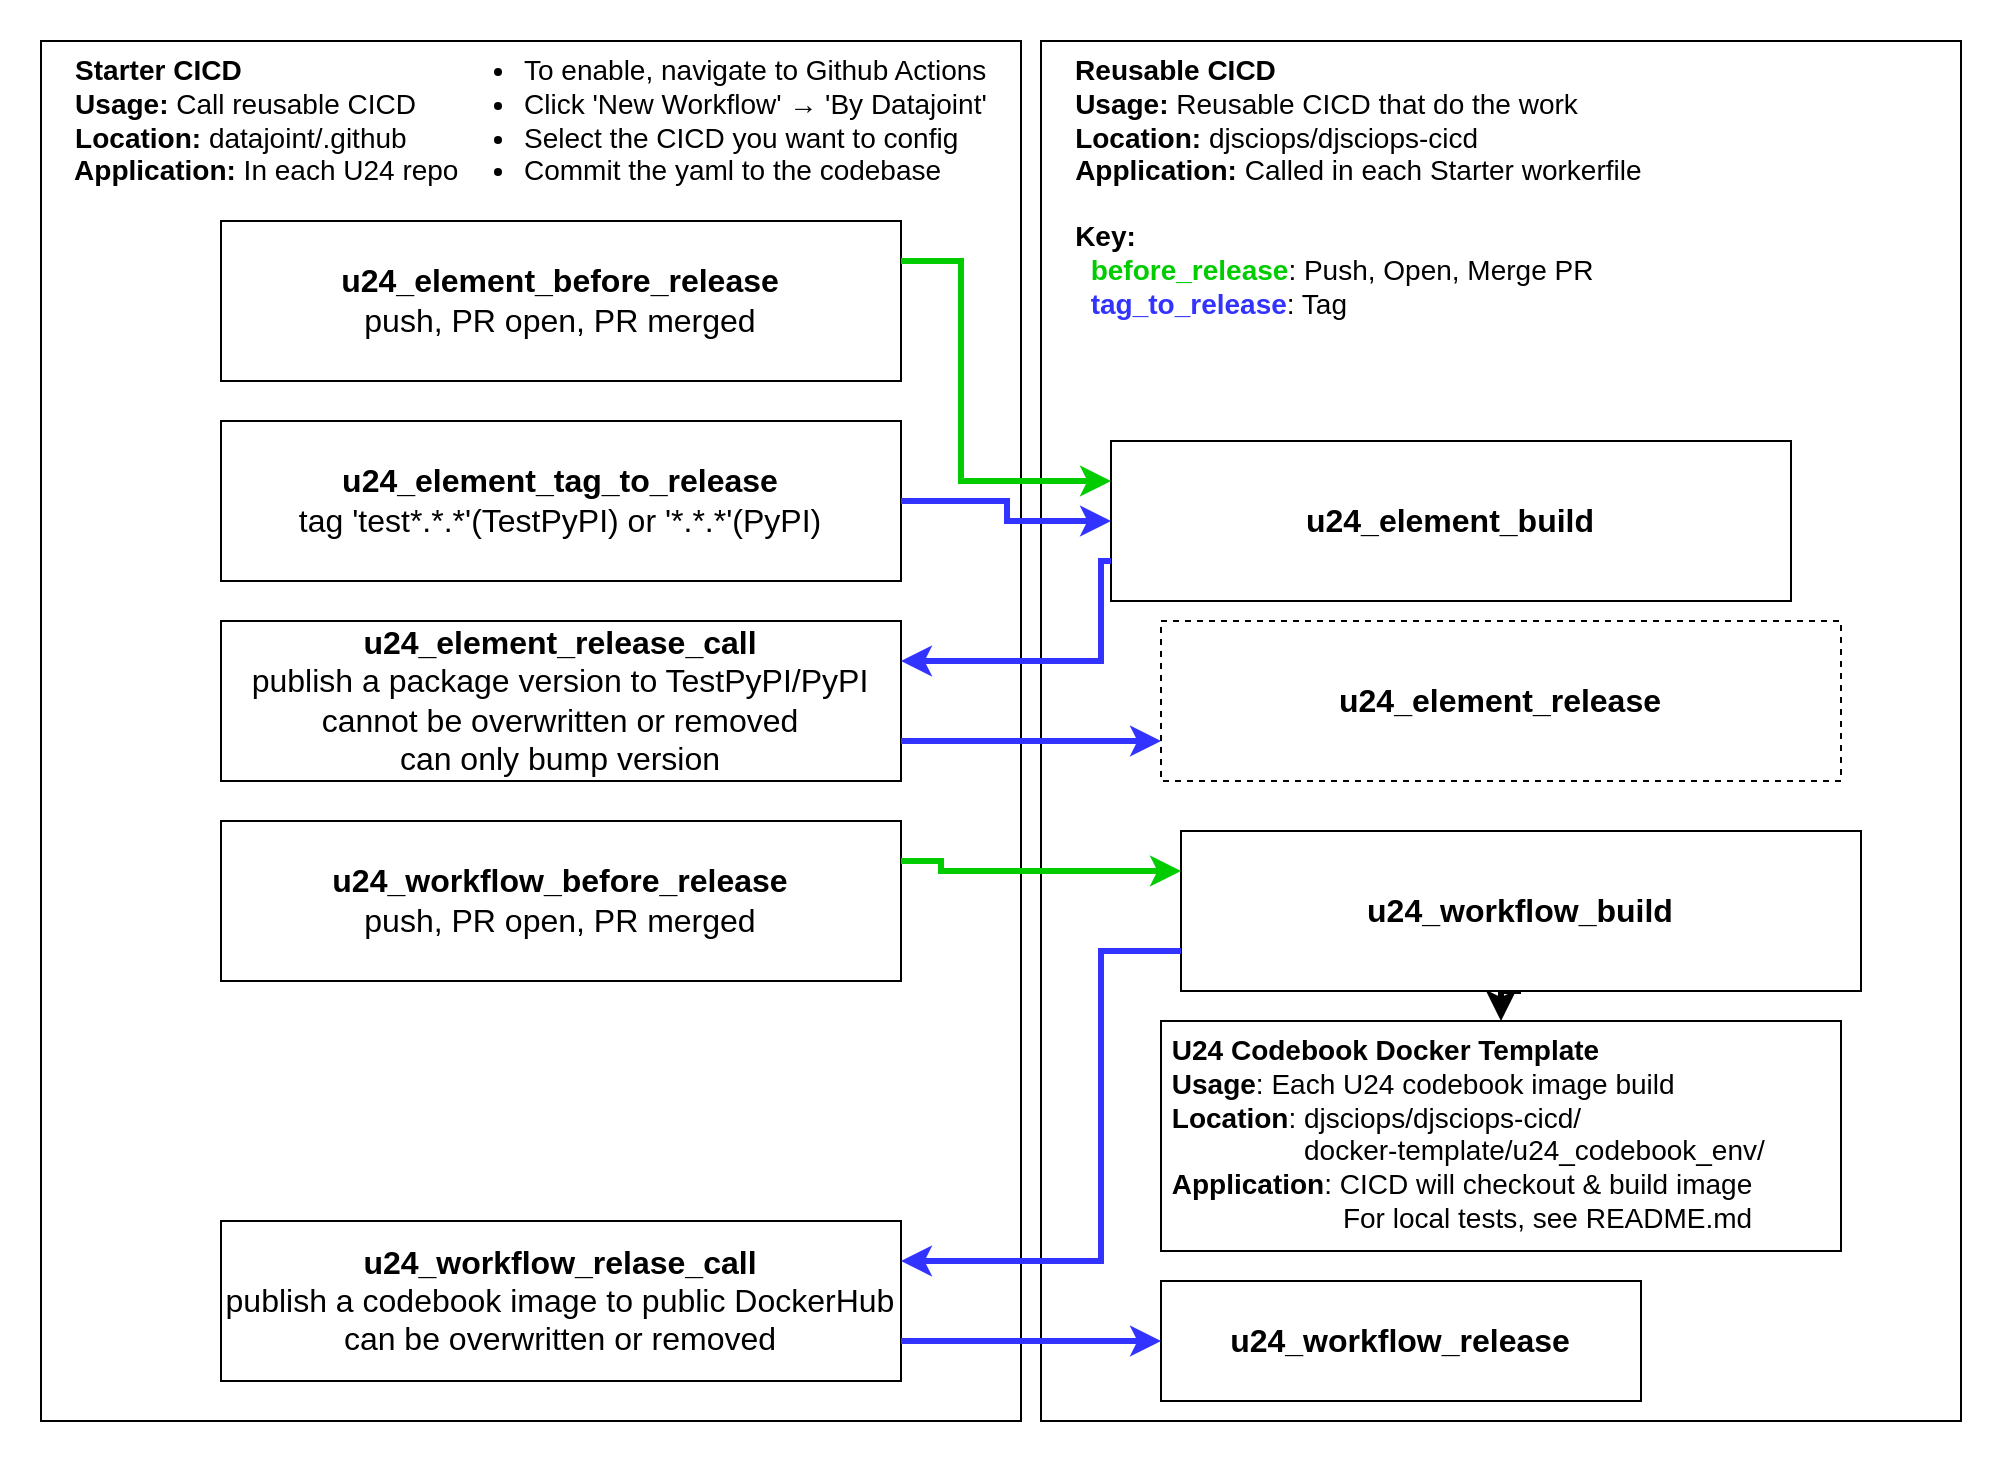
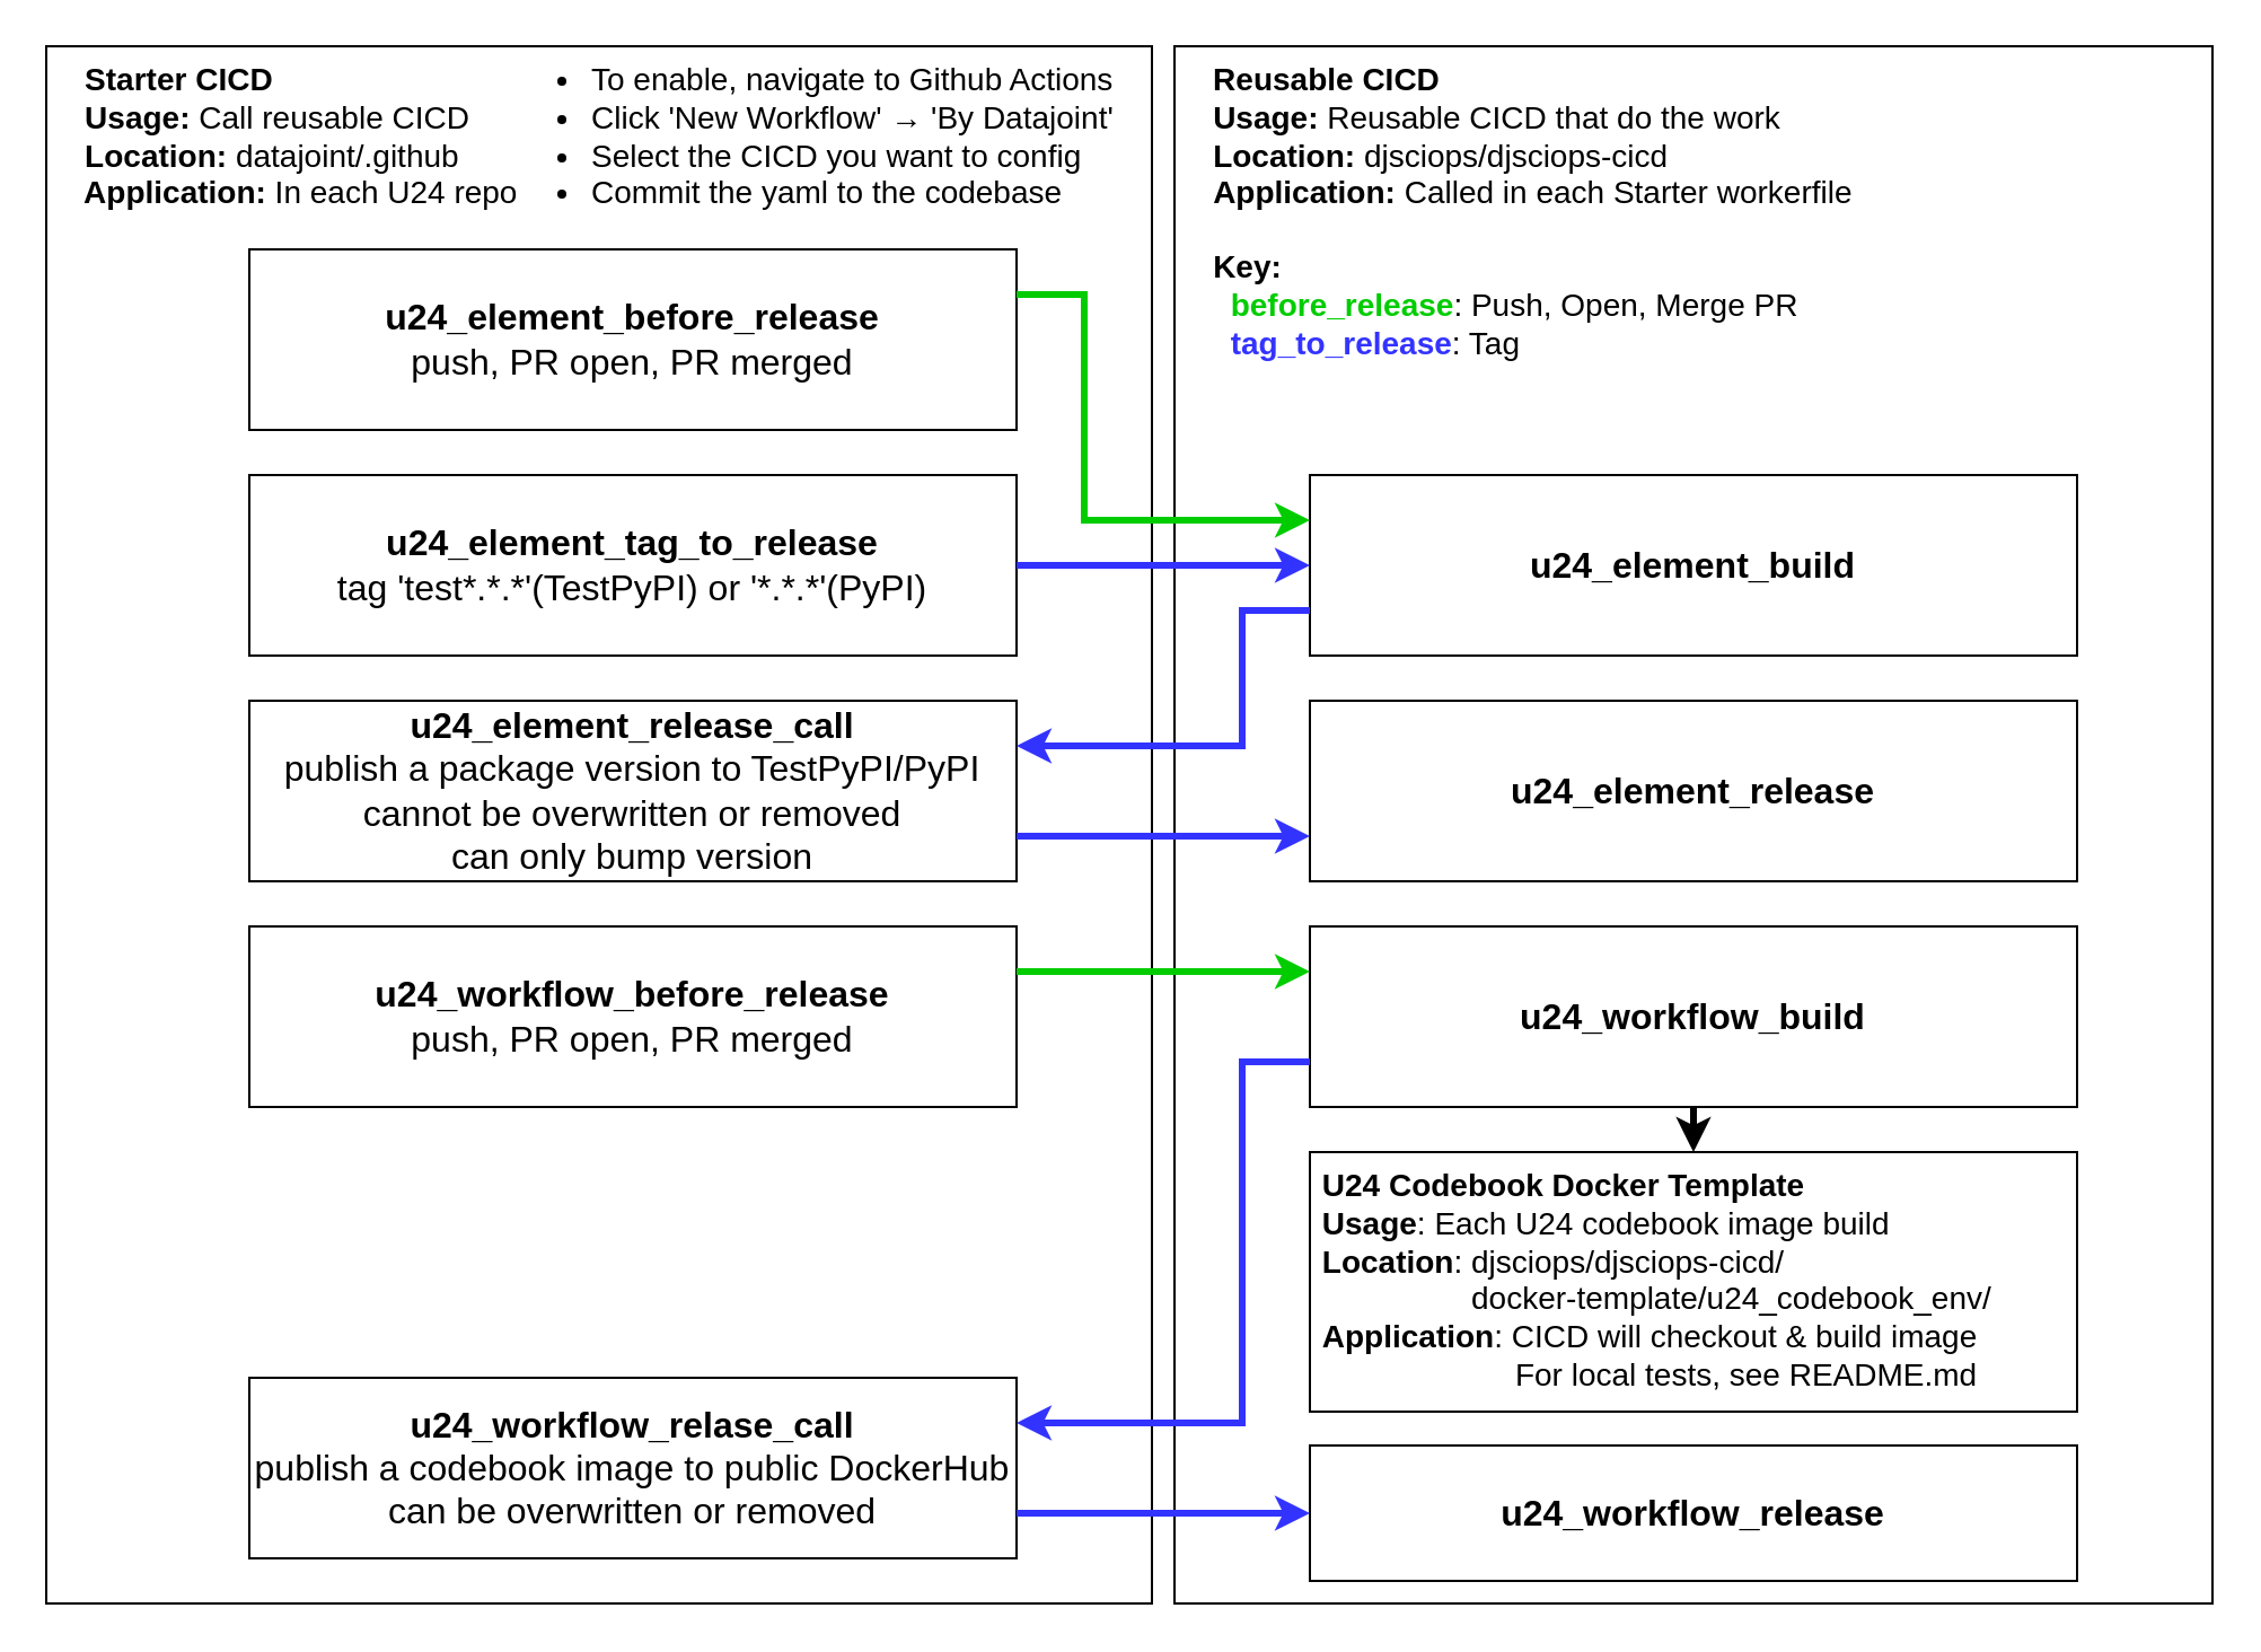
  <mxCell id="0" />
  <mxCell id="1" parent="0" />
  <mxCell id="2" value="&lt;font style=&quot;font-size: 14px;&quot;&gt;&lt;b style=&quot;&quot;&gt;&lt;font style=&quot;font-size: 14px;&quot;&gt;&amp;nbsp; &amp;nbsp; Starter CICD&lt;/font&gt;&lt;/b&gt;&lt;br&gt;&lt;b style=&quot;&quot;&gt;&amp;nbsp; &amp;nbsp;&amp;nbsp;Usage:&lt;/b&gt; Call reusable CICD&lt;br&gt;&lt;b style=&quot;&quot;&gt;&amp;nbsp; &amp;nbsp; Location:&lt;/b&gt; datajoint/.github&lt;br&gt;&lt;b style=&quot;&quot;&gt;&amp;nbsp; &amp;nbsp; Application:&lt;/b&gt;&amp;nbsp;In each U24 repo&lt;br&gt;&lt;/font&gt;" style="rounded=0;whiteSpace=wrap;html=1;align=left;verticalAlign=top;" vertex="1" parent="1"><mxGeometry x="20" y="20" width="490" height="690" as="geometry" /></mxCell>
  <mxCell id="3" value="&lt;font style=&quot;font-size: 14px;&quot;&gt;&lt;b&gt;&lt;font style=&quot;font-size: 14px;&quot;&gt;&amp;nbsp; &amp;nbsp; Reusable CICD&lt;/font&gt;&lt;/b&gt;&lt;br&gt;&lt;b&gt;&amp;nbsp; &amp;nbsp;&amp;nbsp;&lt;/b&gt;&lt;b&gt;Usage:&lt;/b&gt; Reusable CICD that do the work&lt;br&gt;&lt;b&gt;&amp;nbsp; &amp;nbsp;&amp;nbsp;&lt;/b&gt;&lt;b&gt;Location:&lt;/b&gt; djsciops/djsciops-cicd&lt;br&gt;&lt;b&gt;&amp;nbsp; &amp;nbsp;&amp;nbsp;&lt;/b&gt;&lt;b&gt;Application: &lt;/b&gt;Called in each Starter workerfile&lt;/font&gt;" style="rounded=0;whiteSpace=wrap;html=1;align=left;verticalAlign=top;" vertex="1" parent="1"><mxGeometry x="520" y="20" width="460" height="690" as="geometry" /></mxCell>
  <mxCell id="4" value="&lt;b&gt;u24_element_before_release&lt;/b&gt;&lt;br&gt;push, PR open, PR merged" style="rounded=0;whiteSpace=wrap;html=1;fontSize=16;" vertex="1" parent="1"><mxGeometry x="110" y="110" width="340" height="80" as="geometry" /></mxCell>
  <mxCell id="5" value="&lt;b&gt;u24_element_tag_to_release&lt;/b&gt;&lt;br&gt;tag 'test*.*.*'(TestPyPI) or '*.*.*'(PyPI)" style="rounded=0;whiteSpace=wrap;html=1;fontSize=16;" vertex="1" parent="1"><mxGeometry x="110" y="210" width="340" height="80" as="geometry" /></mxCell>
  <mxCell id="6" value="&lt;b&gt;u24_element_release_call&lt;/b&gt;&lt;br&gt;publish a package version to TestPyPI/PyPI&lt;br&gt;cannot be overwritten or removed&lt;br&gt;can only bump version" style="rounded=0;whiteSpace=wrap;html=1;fontSize=16;" vertex="1" parent="1"><mxGeometry x="110" y="310" width="340" height="80" as="geometry" /></mxCell>
- <mxCell id="7" value="&lt;b&gt;u24_element_build&lt;/b&gt;" style="rounded=0;whiteSpace=wrap;html=1;fontSize=16;" vertex="1" parent="1"><mxGeometry x="555" y="220" width="340" height="80" as="geometry" /></mxCell>
- <mxCell id="8" value="&lt;b&gt;u24_element_release&lt;/b&gt;" style="rounded=0;whiteSpace=wrap;html=1;fontSize=16;dashed=1;" vertex="1" parent="1"><mxGeometry x="580" y="310" width="340" height="80" as="geometry" /></mxCell>
+ <mxCell id="7" value="&lt;b&gt;u24_element_build&lt;/b&gt;" style="rounded=0;whiteSpace=wrap;html=1;fontSize=16;" vertex="1" parent="1"><mxGeometry x="580" y="210" width="340" height="80" as="geometry" /></mxCell>
+ <mxCell id="8" value="&lt;b&gt;u24_element_release&lt;/b&gt;" style="rounded=0;whiteSpace=wrap;html=1;fontSize=16;" vertex="1" parent="1"><mxGeometry x="580" y="310" width="340" height="80" as="geometry" /></mxCell>
  <mxCell id="9" value="" style="endArrow=classic;html=1;rounded=0;fontSize=16;fontColor=#000000;exitX=1;exitY=0.25;exitDx=0;exitDy=0;strokeColor=#00CC00;entryX=0;entryY=0.25;entryDx=0;entryDy=0;strokeWidth=3;edgeStyle=elbowEdgeStyle;" edge="1" parent="1" source="4" target="7"><mxGeometry width="50" height="50" relative="1" as="geometry"><mxPoint x="630" y="360" as="sourcePoint" /><mxPoint x="680" y="170" as="targetPoint" /><Array as="points"><mxPoint x="480" y="190" /></Array></mxGeometry></mxCell>
  <mxCell id="10" value="" style="endArrow=classic;html=1;rounded=0;fontSize=16;fontColor=#000000;exitX=1;exitY=0.5;exitDx=0;exitDy=0;strokeColor=#3333FF;entryX=0;entryY=0.5;entryDx=0;entryDy=0;strokeWidth=3;edgeStyle=elbowEdgeStyle;" edge="1" parent="1" source="5" target="7"><mxGeometry width="50" height="50" relative="1" as="geometry"><mxPoint x="650" y="217.5" as="sourcePoint" /><mxPoint x="730" y="217.5" as="targetPoint" /></mxGeometry></mxCell>
  <mxCell id="11" value="" style="endArrow=classic;html=1;rounded=0;fontSize=16;fontColor=#000000;exitX=0;exitY=0.75;exitDx=0;exitDy=0;strokeColor=#3333FF;entryX=1;entryY=0.25;entryDx=0;entryDy=0;strokeWidth=3;edgeStyle=elbowEdgeStyle;" edge="1" parent="1" source="7" target="6"><mxGeometry width="50" height="50" relative="1" as="geometry"><mxPoint x="650" y="280" as="sourcePoint" /><mxPoint x="730" y="217.5" as="targetPoint" /><Array as="points"><mxPoint x="550" y="300" /></Array></mxGeometry></mxCell>
  <mxCell id="12" value="" style="endArrow=classic;html=1;rounded=0;fontSize=16;fontColor=#000000;strokeColor=#3333FF;exitX=1;exitY=0.75;exitDx=0;exitDy=0;entryX=0;entryY=0.75;entryDx=0;entryDy=0;strokeWidth=3;edgeStyle=elbowEdgeStyle;" edge="1" parent="1" source="6" target="8"><mxGeometry width="50" height="50" relative="1" as="geometry"><mxPoint x="590" y="470" as="sourcePoint" /><mxPoint x="640" y="420" as="targetPoint" /></mxGeometry></mxCell>
  <mxCell id="13" value="&lt;b&gt;u24_workflow_before_release&lt;/b&gt;&lt;br&gt;push, PR open, PR merged" style="rounded=0;whiteSpace=wrap;html=1;fontSize=16;" vertex="1" parent="1"><mxGeometry x="110" y="410" width="340" height="80" as="geometry" /></mxCell>
  <mxCell id="14" value="&lt;b&gt;u24_workflow_relase_call&lt;/b&gt;&lt;br&gt;publish a codebook image to public DockerHub&lt;br&gt;can be overwritten or removed" style="rounded=0;whiteSpace=wrap;html=1;fontSize=16;" vertex="1" parent="1"><mxGeometry x="110" y="610" width="340" height="80" as="geometry" /></mxCell>
  <mxCell id="15" style="edgeStyle=orthogonalEdgeStyle;rounded=0;orthogonalLoop=1;jettySize=auto;html=1;exitX=0.5;exitY=1;exitDx=0;exitDy=0;fontSize=14;fontColor=#000000;strokeColor=#000000;strokeWidth=3;entryX=0.5;entryY=0;entryDx=0;entryDy=0;" edge="1" parent="1" source="16" target="21"><mxGeometry relative="1" as="geometry" /></mxCell>
- <mxCell id="16" value="&lt;b&gt;u24_workflow_build&lt;/b&gt;" style="rounded=0;whiteSpace=wrap;html=1;fontSize=16;" vertex="1" parent="1"><mxGeometry x="590" y="415" width="340" height="80" as="geometry" /></mxCell>
- <mxCell id="17" value="&lt;b&gt;u24_workflow_release&lt;/b&gt;" style="rounded=0;whiteSpace=wrap;html=1;fontSize=16;" vertex="1" parent="1"><mxGeometry x="580" y="640" width="240" height="60" as="geometry" /></mxCell>
+ <mxCell id="16" value="&lt;b&gt;u24_workflow_build&lt;/b&gt;" style="rounded=0;whiteSpace=wrap;html=1;fontSize=16;" vertex="1" parent="1"><mxGeometry x="580" y="410" width="340" height="80" as="geometry" /></mxCell>
+ <mxCell id="17" value="&lt;b&gt;u24_workflow_release&lt;/b&gt;" style="rounded=0;whiteSpace=wrap;html=1;fontSize=16;" vertex="1" parent="1"><mxGeometry x="580" y="640" width="340" height="60" as="geometry" /></mxCell>
  <mxCell id="18" value="" style="endArrow=classic;html=1;rounded=0;fontSize=16;fontColor=#000000;exitX=1;exitY=0.25;exitDx=0;exitDy=0;strokeColor=#00CC00;entryX=0;entryY=0.25;entryDx=0;entryDy=0;strokeWidth=3;edgeStyle=elbowEdgeStyle;" edge="1" parent="1" target="16" source="13"><mxGeometry width="50" height="50" relative="1" as="geometry"><mxPoint x="640" y="446.25" as="sourcePoint" /><mxPoint x="680" y="420" as="targetPoint" /><Array as="points"><mxPoint x="470" y="440" /></Array></mxGeometry></mxCell>
  <mxCell id="19" value="" style="endArrow=classic;html=1;rounded=0;fontSize=16;fontColor=#000000;exitX=0;exitY=0.75;exitDx=0;exitDy=0;strokeColor=#3333FF;entryX=1;entryY=0.25;entryDx=0;entryDy=0;strokeWidth=3;edgeStyle=elbowEdgeStyle;" edge="1" parent="1" source="16" target="14"><mxGeometry width="50" height="50" relative="1" as="geometry"><mxPoint x="650" y="530" as="sourcePoint" /><mxPoint x="345" y="570" as="targetPoint" /><Array as="points"><mxPoint x="550" y="550" /></Array></mxGeometry></mxCell>
  <mxCell id="20" value="" style="endArrow=classic;html=1;rounded=0;fontSize=16;fontColor=#000000;strokeColor=#3333FF;exitX=1;exitY=0.75;exitDx=0;exitDy=0;entryX=0;entryY=0.5;entryDx=0;entryDy=0;strokeWidth=3;edgeStyle=elbowEdgeStyle;" edge="1" parent="1" target="17" source="14"><mxGeometry width="50" height="50" relative="1" as="geometry"><mxPoint x="640" y="595" as="sourcePoint" /><mxPoint x="640" y="670" as="targetPoint" /></mxGeometry></mxCell>
  <mxCell id="21" value="&lt;b&gt;&amp;nbsp;U24 Codebook Docker Template&amp;nbsp;&lt;/b&gt;&lt;br&gt;&lt;b&gt;&amp;nbsp;Usage&lt;/b&gt;: Each U24 codebook image build&lt;br&gt;&lt;b&gt;&amp;nbsp;Location&lt;/b&gt;: djsciops/djsciops-cicd/&lt;br&gt;&amp;nbsp; &amp;nbsp; &amp;nbsp; &amp;nbsp; &amp;nbsp; &amp;nbsp; &amp;nbsp; &amp;nbsp; &amp;nbsp; docker-template/u24_codebook_env/&lt;br&gt;&lt;b&gt;&amp;nbsp;Application&lt;/b&gt;:&amp;nbsp;&lt;span style=&quot;background-color: initial;&quot;&gt;CICD will checkout &amp;amp; build image&lt;br&gt;&lt;/span&gt;&lt;span style=&quot;background-color: initial;&quot;&gt;&lt;span style=&quot;white-space: pre;&quot;&gt;&#09;&lt;/span&gt;&lt;span style=&quot;white-space: pre;&quot;&gt;&#09;&lt;/span&gt;&amp;nbsp; &amp;nbsp; &amp;nbsp; &amp;nbsp;For local tests, see README.md&lt;/span&gt;&lt;span style=&quot;background-color: initial;&quot;&gt;&lt;br&gt;&lt;/span&gt;" style="rounded=0;whiteSpace=wrap;html=1;fontSize=14;fontColor=#000000;verticalAlign=top;align=left;" vertex="1" parent="1"><mxGeometry x="580" y="510" width="340" height="115" as="geometry" /></mxCell>
  <mxCell id="22" value="&lt;ul style=&quot;font-size: 14px;&quot;&gt;&lt;li&gt;To enable, navigate to Github Actions&lt;/li&gt;&lt;li&gt;Click 'New Workflow'&amp;nbsp;→ 'By Datajoint'&lt;/li&gt;&lt;li&gt;Select the CICD you want to config&lt;/li&gt;&lt;li&gt;Commit the yaml to the codebase&lt;/li&gt;&lt;/ul&gt;" style="text;html=1;strokeColor=none;fillColor=none;align=left;verticalAlign=middle;whiteSpace=wrap;rounded=0;" vertex="1" parent="1"><mxGeometry x="220" y="20" width="280" height="80" as="geometry" /></mxCell>
  <mxCell id="23" value="&lt;b&gt;&amp;nbsp; &amp;nbsp;&amp;nbsp;&lt;/b&gt;&lt;b&gt;Key:&lt;/b&gt;&lt;br&gt;&lt;b&gt;&amp;nbsp; &amp;nbsp;&amp;nbsp;&lt;/b&gt;&lt;font style=&quot;font-weight: bold;&quot; color=&quot;#00cc00&quot;&gt;&amp;nbsp; before_release&lt;/font&gt;: Push, Open, Merge PR&lt;br&gt;&lt;b&gt;&amp;nbsp; &amp;nbsp;&amp;nbsp;&lt;/b&gt;&lt;b style=&quot;color: rgb(51, 51, 255);&quot;&gt;&amp;nbsp; tag_to_release&lt;/b&gt;: Tag" style="text;html=1;strokeColor=none;fillColor=none;align=left;verticalAlign=middle;whiteSpace=wrap;rounded=0;fontSize=14;fontColor=#000000;" vertex="1" parent="1"><mxGeometry x="520" y="100" width="340" height="70" as="geometry" /></mxCell>
